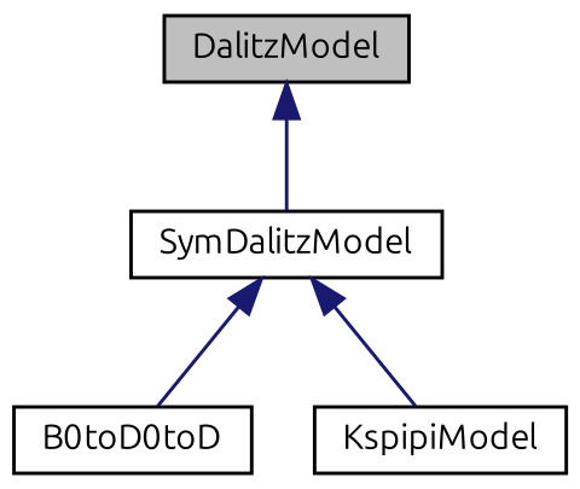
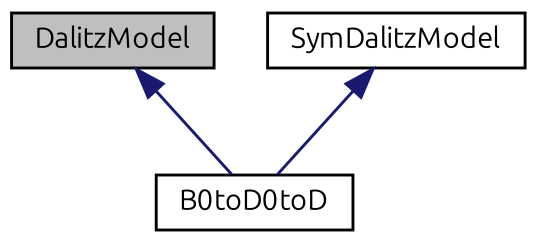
  digraph {
    fontname=Ubuntu
    node [color=black fillcolor=white fontname=Ubuntu fontsize=10 shape=record style=filled]
    edge [color=midnightblue dir=back fontname=Ubuntu fontsize=10 labelfontname=Helvetica labelfontsize=10 style=solid]
    n1 [fillcolor=grey75 fontcolor=black height=0.2 label=DalitzModel width=0.4]
    n2 [height=0.2 label=SymDalitzModel width=0.4]
    n3 [height=0.2 label=B0toD0toD width=0.4]
-   n4 [height=0.2 label=KspipiModel width=0.4]
-   n1 -> n2
+   n1 -> n3
    n2 -> n3
-   n2 -> n4
  }
